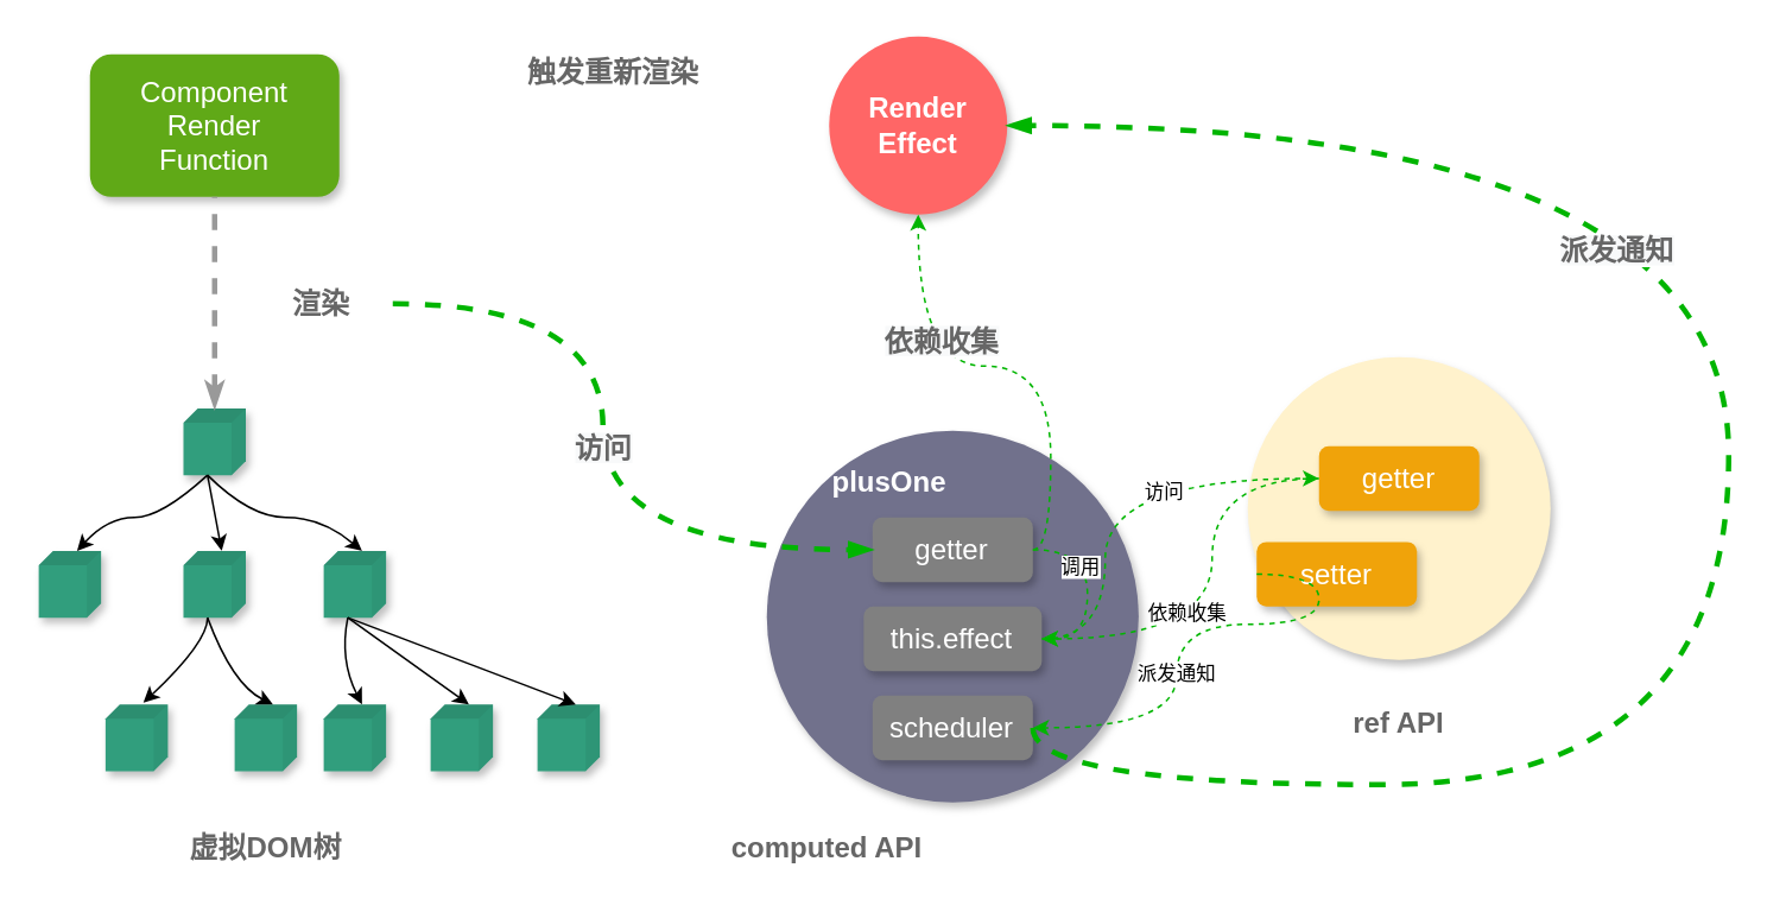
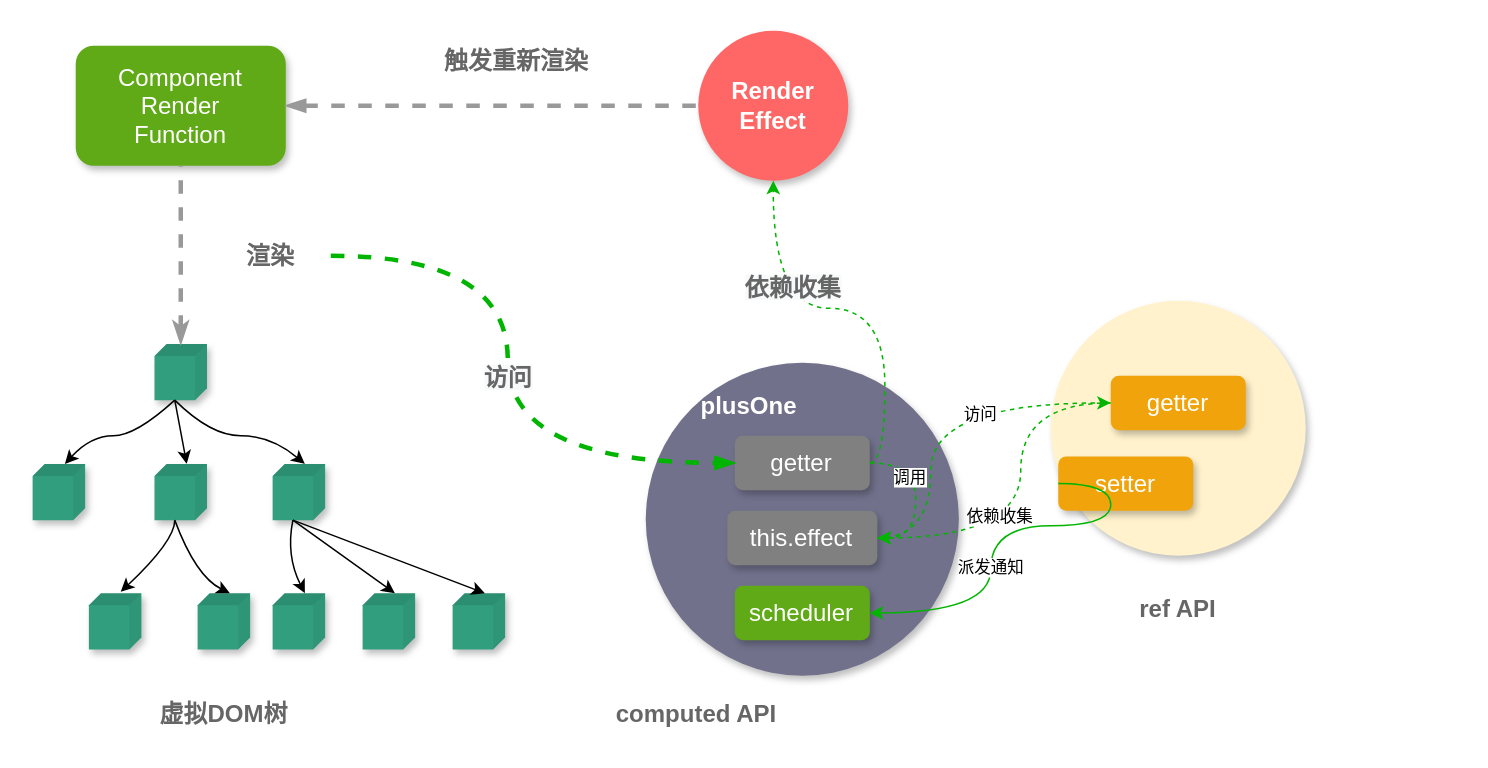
  <mxCell id="0" />
  <mxCell id="1" parent="0" />
  <mxCell id="2" value="&lt;span style=&quot;font-size: 16px&quot;&gt;Component&lt;br&gt;Render&lt;br&gt;Function&lt;br&gt;&lt;/span&gt;" style="rounded=1;whiteSpace=wrap;html=1;glass=0;shadow=1;fillColor=#60a917;fontColor=#ffffff;strokeColor=none;" vertex="1" parent="1"><mxGeometry x="50" y="30" width="140" height="80" as="geometry" /></mxCell>
  <mxCell id="3" value="" style="shape=cube;whiteSpace=wrap;html=1;boundedLbl=1;backgroundOutline=1;darkOpacity=0.05;darkOpacity2=0.1;rotation=90;size=8;shadow=1;sketch=0;fillColor=#319E7D;strokeColor=none;" vertex="1" parent="1"><mxGeometry x="20" y="310" width="37.5" height="35" as="geometry" /></mxCell>
  <mxCell id="4" value="" style="shape=cube;whiteSpace=wrap;html=1;boundedLbl=1;backgroundOutline=1;darkOpacity=0.05;darkOpacity2=0.1;rotation=90;size=8;shadow=1;sketch=0;fillColor=#319E7D;strokeColor=none;" vertex="1" parent="1"><mxGeometry x="101.25" y="230" width="37.5" height="35" as="geometry" /></mxCell>
  <mxCell id="5" value="" style="shape=cube;whiteSpace=wrap;html=1;boundedLbl=1;backgroundOutline=1;darkOpacity=0.05;darkOpacity2=0.1;rotation=90;size=8;shadow=1;sketch=0;fillColor=#319E7D;strokeColor=none;" vertex="1" parent="1"><mxGeometry x="101.25" y="310" width="37.5" height="35" as="geometry" /></mxCell>
  <mxCell id="6" value="" style="shape=cube;whiteSpace=wrap;html=1;boundedLbl=1;backgroundOutline=1;darkOpacity=0.05;darkOpacity2=0.1;rotation=90;size=8;shadow=1;sketch=0;fillColor=#319E7D;strokeColor=none;" vertex="1" parent="1"><mxGeometry x="180" y="310" width="37.5" height="35" as="geometry" /></mxCell>
  <mxCell id="7" value="" style="shape=cube;whiteSpace=wrap;html=1;boundedLbl=1;backgroundOutline=1;darkOpacity=0.05;darkOpacity2=0.1;rotation=90;size=8;shadow=1;sketch=0;fillColor=#319E7D;strokeColor=none;" vertex="1" parent="1"><mxGeometry x="57.5" y="396.25" width="37.5" height="35" as="geometry" /></mxCell>
  <mxCell id="8" value="" style="shape=cube;whiteSpace=wrap;html=1;boundedLbl=1;backgroundOutline=1;darkOpacity=0.05;darkOpacity2=0.1;rotation=90;size=8;shadow=1;sketch=0;fillColor=#319E7D;strokeColor=none;" vertex="1" parent="1"><mxGeometry x="130" y="396.25" width="37.5" height="35" as="geometry" /></mxCell>
  <mxCell id="9" value="" style="shape=cube;whiteSpace=wrap;html=1;boundedLbl=1;backgroundOutline=1;darkOpacity=0.05;darkOpacity2=0.1;rotation=90;size=8;shadow=1;sketch=0;fillColor=#319E7D;strokeColor=none;" vertex="1" parent="1"><mxGeometry x="180" y="396.25" width="37.5" height="35" as="geometry" /></mxCell>
  <mxCell id="10" value="" style="shape=cube;whiteSpace=wrap;html=1;boundedLbl=1;backgroundOutline=1;darkOpacity=0.05;darkOpacity2=0.1;rotation=90;size=8;shadow=1;sketch=0;fillColor=#319E7D;strokeColor=none;" vertex="1" parent="1"><mxGeometry x="240" y="396.25" width="37.5" height="35" as="geometry" /></mxCell>
  <mxCell id="11" value="" style="shape=cube;whiteSpace=wrap;html=1;boundedLbl=1;backgroundOutline=1;darkOpacity=0.05;darkOpacity2=0.1;rotation=90;size=8;shadow=1;sketch=0;fillColor=#319E7D;strokeColor=none;" vertex="1" parent="1"><mxGeometry x="300" y="396.25" width="37.5" height="35" as="geometry" /></mxCell>
  <mxCell id="12" value="" style="curved=1;endArrow=classic;html=1;entryX=0;entryY=0;entryDx=0;entryDy=13.5;entryPerimeter=0;exitX=0;exitY=0;exitDx=37.5;exitDy=21.5;exitPerimeter=0;" edge="1" parent="1" source="4" target="3"><mxGeometry width="50" height="50" relative="1" as="geometry"><mxPoint x="30" y="290" as="sourcePoint" /><mxPoint x="80" y="240" as="targetPoint" /><Array as="points"><mxPoint x="90" y="290" /><mxPoint x="60" y="290" /></Array></mxGeometry></mxCell>
  <mxCell id="13" value="" style="curved=1;endArrow=classic;html=1;exitX=0;exitY=0;exitDx=37.5;exitDy=21.5;exitPerimeter=0;entryX=0;entryY=0;entryDx=0;entryDy=13.5;entryPerimeter=0;" edge="1" parent="1" source="4" target="5"><mxGeometry width="50" height="50" relative="1" as="geometry"><mxPoint x="190" y="380" as="sourcePoint" /><mxPoint x="240" y="330" as="targetPoint" /><Array as="points" /></mxGeometry></mxCell>
  <mxCell id="14" value="" style="curved=1;endArrow=classic;html=1;exitX=0;exitY=0;exitDx=37.5;exitDy=21.5;exitPerimeter=0;entryX=0;entryY=0;entryDx=0;entryDy=13.5;entryPerimeter=0;" edge="1" parent="1" source="4" target="6"><mxGeometry width="50" height="50" relative="1" as="geometry"><mxPoint x="190" y="380" as="sourcePoint" /><mxPoint x="240" y="330" as="targetPoint" /><Array as="points"><mxPoint x="140" y="290" /><mxPoint x="180" y="290" /></Array></mxGeometry></mxCell>
  <mxCell id="15" value="" style="curved=1;endArrow=classic;html=1;exitX=0;exitY=0;exitDx=37.5;exitDy=21.5;exitPerimeter=0;" edge="1" parent="1" source="5"><mxGeometry width="50" height="50" relative="1" as="geometry"><mxPoint x="120" y="370" as="sourcePoint" /><mxPoint x="80" y="394" as="targetPoint" /><Array as="points"><mxPoint x="116" y="360" /></Array></mxGeometry></mxCell>
  <mxCell id="16" value="" style="curved=1;endArrow=classic;html=1;exitX=0;exitY=0;exitDx=37.5;exitDy=21.5;exitPerimeter=0;entryX=0;entryY=0;entryDx=0;entryDy=13.5;entryPerimeter=0;" edge="1" parent="1" source="6" target="9"><mxGeometry width="50" height="50" relative="1" as="geometry"><mxPoint x="190" y="370" as="sourcePoint" /><mxPoint x="154" y="417.75" as="targetPoint" /><Array as="points"><mxPoint x="190" y="370" /></Array></mxGeometry></mxCell>
  <mxCell id="17" value="" style="curved=1;endArrow=classic;html=1;exitX=0;exitY=0;exitDx=37.5;exitDy=21.5;exitPerimeter=0;entryX=0;entryY=0;entryDx=0;entryDy=13.5;entryPerimeter=0;" edge="1" parent="1" source="6" target="10"><mxGeometry width="50" height="50" relative="1" as="geometry"><mxPoint x="280" y="360" as="sourcePoint" /><mxPoint x="244" y="407.75" as="targetPoint" /><Array as="points" /></mxGeometry></mxCell>
  <mxCell id="18" value="" style="curved=1;endArrow=classic;html=1;exitX=0;exitY=0;exitDx=37.5;exitDy=21.5;exitPerimeter=0;entryX=0;entryY=0;entryDx=0;entryDy=13.5;entryPerimeter=0;" edge="1" parent="1" source="6" target="11"><mxGeometry width="50" height="50" relative="1" as="geometry"><mxPoint x="310" y="350" as="sourcePoint" /><mxPoint x="274" y="397.75" as="targetPoint" /><Array as="points" /></mxGeometry></mxCell>
  <mxCell id="19" value="" style="curved=1;endArrow=classic;html=1;exitX=0;exitY=0;exitDx=37.5;exitDy=21.5;exitPerimeter=0;entryX=0;entryY=0;entryDx=0;entryDy=13.5;entryPerimeter=0;" edge="1" parent="1" source="5" target="8"><mxGeometry width="50" height="50" relative="1" as="geometry"><mxPoint x="130" y="370" as="sourcePoint" /><mxPoint x="94" y="417.75" as="targetPoint" /><Array as="points"><mxPoint x="130" y="383.75" /></Array></mxGeometry></mxCell>
  <mxCell id="20" value="&lt;font color=&quot;#ffffff&quot;&gt;&lt;span style=&quot;font-size: 16px&quot;&gt;&lt;b&gt;Render&lt;br&gt;Effect&lt;/b&gt;&lt;/span&gt;&lt;/font&gt;" style="ellipse;whiteSpace=wrap;html=1;aspect=fixed;shadow=1;sketch=0;fillColor=#FF6666;strokeColor=none;" vertex="1" parent="1"><mxGeometry x="465" y="20" width="100" height="100" as="geometry" /></mxCell>
  <mxCell id="21" value="" style="ellipse;whiteSpace=wrap;html=1;aspect=fixed;shadow=1;glass=0;sketch=0;fillColor=#71718C;strokeColor=none;" vertex="1" parent="1"><mxGeometry x="429.99" y="241.25" width="208.75" height="208.75" as="geometry" /></mxCell>
- <mxCell id="22" value="&lt;font color=&quot;#ffffff&quot;&gt;&lt;span style=&quot;font-size: 16px&quot;&gt;scheduler&lt;/span&gt;&lt;/font&gt;" style="rounded=1;whiteSpace=wrap;html=1;shadow=1;glass=0;sketch=0;fillColor=#808080;strokeColor=none;" vertex="1" parent="1"><mxGeometry x="489.37" y="390" width="90" height="36.25" as="geometry" /></mxCell>
+ <mxCell id="22" value="&lt;font color=&quot;#ffffff&quot;&gt;&lt;span style=&quot;font-size: 16px&quot;&gt;scheduler&lt;/span&gt;&lt;/font&gt;" style="rounded=1;whiteSpace=wrap;html=1;shadow=1;glass=0;sketch=0;fillColor=#60a917;strokeColor=none;" vertex="1" parent="1"><mxGeometry x="489.37" y="390" width="90" height="36.25" as="geometry" /></mxCell>
  <mxCell id="23" value="&lt;font color=&quot;#ffffff&quot; style=&quot;font-size: 16px&quot;&gt;getter&lt;/font&gt;" style="rounded=1;whiteSpace=wrap;html=1;shadow=1;glass=0;sketch=0;fillColor=#808080;strokeColor=none;" vertex="1" parent="1"><mxGeometry x="489.38" y="290" width="90" height="36.25" as="geometry" /></mxCell>
  <mxCell id="24" value="&lt;font color=&quot;#ffffff&quot;&gt;&lt;span style=&quot;font-size: 16px&quot;&gt;&lt;b&gt;plusOne&lt;/b&gt;&lt;/span&gt;&lt;/font&gt;" style="text;html=1;strokeColor=none;fillColor=none;align=center;verticalAlign=middle;whiteSpace=wrap;rounded=0;shadow=1;glass=0;sketch=0;" vertex="1" parent="1"><mxGeometry x="459.38" y="260" width="80" height="20" as="geometry" /></mxCell>
  <mxCell id="25" value="" style="endArrow=none;dashed=1;html=1;entryX=0.5;entryY=1;entryDx=0;entryDy=0;strokeWidth=3;strokeColor=#999999;startArrow=classicThin;startFill=1;" edge="1" parent="1" source="4" target="2"><mxGeometry width="50" height="50" relative="1" as="geometry"><mxPoint x="190" y="260" as="sourcePoint" /><mxPoint x="240" y="210" as="targetPoint" /></mxGeometry></mxCell>
  <mxCell id="26" value="&lt;font color=&quot;#666666&quot;&gt;&lt;span style=&quot;font-size: 16px&quot;&gt;&lt;b&gt;渲染&lt;/b&gt;&lt;/span&gt;&lt;/font&gt;" style="text;html=1;strokeColor=none;fillColor=none;align=center;verticalAlign=middle;whiteSpace=wrap;rounded=0;shadow=1;glass=0;sketch=0;" vertex="1" parent="1"><mxGeometry x="160" y="160" width="40" height="20" as="geometry" /></mxCell>
+ <mxCell id="27" value="" style="endArrow=none;dashed=1;html=1;strokeColor=#999999;strokeWidth=3;entryX=0;entryY=0.5;entryDx=0;entryDy=0;exitX=1;exitY=0.5;exitDx=0;exitDy=0;startArrow=blockThin;startFill=1;" edge="1" parent="1" source="2" target="20"><mxGeometry width="50" height="50" relative="1" as="geometry"><mxPoint x="190" y="260" as="sourcePoint" /><mxPoint x="240" y="210" as="targetPoint" /></mxGeometry></mxCell>
  <mxCell id="28" value="" style="endArrow=blockThin;dashed=1;html=1;strokeWidth=3;entryX=0;entryY=0.5;entryDx=0;entryDy=0;edgeStyle=orthogonalEdgeStyle;curved=1;strokeColor=#00B500;startArrow=none;startFill=0;endFill=1;" edge="1" parent="1" target="23"><mxGeometry width="50" height="50" relative="1" as="geometry"><mxPoint x="220" y="170" as="sourcePoint" /><mxPoint x="240" y="210" as="targetPoint" /><Array as="points"><mxPoint x="338" y="170" /><mxPoint x="338" y="308" /></Array></mxGeometry></mxCell>
  <mxCell id="29" value="&lt;b style=&quot;color: rgb(102 , 102 , 102) ; font-size: 16px ; background-color: rgb(248 , 249 , 250)&quot;&gt;访问&lt;/b&gt;" style="edgeLabel;html=1;align=center;verticalAlign=middle;resizable=0;points=[];" vertex="1" connectable="0" parent="28"><mxGeometry x="-0.524" y="-20" relative="1" as="geometry"><mxPoint x="20.5" y="60" as="offset" /></mxGeometry></mxCell>
  <mxCell id="30" value="&lt;font style=&quot;font-size: 16px&quot; color=&quot;#666666&quot;&gt;&lt;b&gt;computed API&lt;/b&gt;&lt;/font&gt;" style="text;html=1;strokeColor=none;fillColor=none;align=center;verticalAlign=middle;whiteSpace=wrap;rounded=0;shadow=1;glass=0;sketch=0;" vertex="1" parent="1"><mxGeometry x="339.36" y="460" width="250" height="30" as="geometry" /></mxCell>
  <mxCell id="31" value="&lt;font color=&quot;#666666&quot;&gt;&lt;span style=&quot;font-size: 16px&quot;&gt;&lt;b&gt;虚拟DOM树&lt;/b&gt;&lt;/span&gt;&lt;/font&gt;" style="text;html=1;strokeColor=none;fillColor=none;align=center;verticalAlign=middle;whiteSpace=wrap;rounded=0;shadow=1;glass=0;sketch=0;" vertex="1" parent="1"><mxGeometry x="23.75" y="460" width="250" height="30" as="geometry" /></mxCell>
  <mxCell id="32" value="&lt;font style=&quot;font-size: 16px&quot; color=&quot;#666666&quot;&gt;&lt;b&gt;触发重新渲染&lt;/b&gt;&lt;/font&gt;" style="text;html=1;strokeColor=none;fillColor=none;align=center;verticalAlign=middle;whiteSpace=wrap;rounded=0;shadow=1;glass=0;sketch=0;" vertex="1" parent="1"><mxGeometry x="294" y="20" width="100" height="40" as="geometry" /></mxCell>
  <mxCell id="33" value="&lt;font color=&quot;#ffffff&quot;&gt;&lt;span style=&quot;font-size: 16px&quot;&gt;this.effect&lt;/span&gt;&lt;/font&gt;" style="rounded=1;whiteSpace=wrap;html=1;shadow=1;glass=0;sketch=0;fillColor=#808080;strokeColor=none;" vertex="1" parent="1"><mxGeometry x="484.38" y="340" width="100" height="36.25" as="geometry" /></mxCell>
  <mxCell id="34" value="" style="ellipse;whiteSpace=wrap;html=1;aspect=fixed;fillColor=#fff2cc;strokeColor=none;shadow=1;" vertex="1" parent="1"><mxGeometry x="700" y="200" width="170" height="170" as="geometry" /></mxCell>
  <mxCell id="35" value="&lt;font color=&quot;#ffffff&quot; style=&quot;font-size: 16px&quot;&gt;getter&lt;/font&gt;" style="rounded=1;whiteSpace=wrap;html=1;shadow=1;glass=0;sketch=0;fillColor=#f0a30a;fontColor=#ffffff;strokeColor=none;" vertex="1" parent="1"><mxGeometry x="740" y="250" width="90" height="36.25" as="geometry" /></mxCell>
  <mxCell id="36" value="&lt;font color=&quot;#ffffff&quot; style=&quot;font-size: 16px&quot;&gt;setter&lt;/font&gt;" style="rounded=1;whiteSpace=wrap;html=1;shadow=1;glass=0;sketch=0;fillColor=#f0a30a;fontColor=#ffffff;strokeColor=none;" vertex="1" parent="1"><mxGeometry x="705" y="303.75" width="90" height="36.25" as="geometry" /></mxCell>
  <mxCell id="37" value="" style="endArrow=classic;html=1;entryX=1;entryY=0.5;entryDx=0;entryDy=0;exitX=1;exitY=0.5;exitDx=0;exitDy=0;edgeStyle=orthogonalEdgeStyle;curved=1;dashed=1;strokeColor=#00B500;" edge="1" parent="1" source="23" target="33"><mxGeometry width="50" height="50" relative="1" as="geometry"><mxPoint x="370" y="330" as="sourcePoint" /><mxPoint x="420" y="280" as="targetPoint" /><Array as="points"><mxPoint x="610" y="308" /><mxPoint x="610" y="358" /></Array></mxGeometry></mxCell>
  <mxCell id="38" value="调用" style="edgeLabel;html=1;align=center;verticalAlign=middle;resizable=0;points=[];" vertex="1" connectable="0" parent="37"><mxGeometry x="-0.256" y="-5" relative="1" as="geometry"><mxPoint as="offset" /></mxGeometry></mxCell>
  <mxCell id="39" value="" style="endArrow=classic;html=1;entryX=0;entryY=0.5;entryDx=0;entryDy=0;exitX=1;exitY=0.5;exitDx=0;exitDy=0;edgeStyle=orthogonalEdgeStyle;curved=1;dashed=1;strokeColor=#00B500;" edge="1" parent="1" source="33" target="35"><mxGeometry width="50" height="50" relative="1" as="geometry"><mxPoint x="370" y="330" as="sourcePoint" /><mxPoint x="420" y="280" as="targetPoint" /><Array as="points"><mxPoint x="620" y="358" /><mxPoint x="620" y="268" /></Array></mxGeometry></mxCell>
  <mxCell id="40" value="访问" style="edgeLabel;html=1;align=center;verticalAlign=middle;resizable=0;points=[];" vertex="1" connectable="0" parent="39"><mxGeometry x="0.283" y="-7" relative="1" as="geometry"><mxPoint as="offset" /></mxGeometry></mxCell>
  <mxCell id="41" value="" style="endArrow=classic;html=1;entryX=1;entryY=0.5;entryDx=0;entryDy=0;exitX=0;exitY=0.5;exitDx=0;exitDy=0;edgeStyle=orthogonalEdgeStyle;curved=1;dashed=1;strokeColor=#00B500;" edge="1" parent="1" source="35" target="33"><mxGeometry width="50" height="50" relative="1" as="geometry"><mxPoint x="370" y="330" as="sourcePoint" /><mxPoint x="420" y="270" as="targetPoint" /><Array as="points"><mxPoint x="680" y="268" /><mxPoint x="680" y="358" /></Array></mxGeometry></mxCell>
  <mxCell id="42" value="依赖收集" style="edgeLabel;html=1;align=center;verticalAlign=middle;resizable=0;points=[];" vertex="1" connectable="0" parent="41"><mxGeometry x="0.098" y="-15" relative="1" as="geometry"><mxPoint as="offset" /></mxGeometry></mxCell>
- <mxCell id="43" value="" style="endArrow=classic;html=1;entryX=1;entryY=0.5;entryDx=0;entryDy=0;exitX=0;exitY=0.5;exitDx=0;exitDy=0;edgeStyle=orthogonalEdgeStyle;curved=1;dashed=1;strokeColor=#00B500;" edge="1" parent="1" source="36" target="22"><mxGeometry width="50" height="50" relative="1" as="geometry"><mxPoint x="370" y="330" as="sourcePoint" /><mxPoint x="420" y="280" as="targetPoint" /><Array as="points"><mxPoint x="740" y="350" /><mxPoint x="660" y="350" /><mxPoint x="660" y="408" /></Array></mxGeometry></mxCell>
+ <mxCell id="43" value="" style="endArrow=classic;html=1;entryX=1;entryY=0.5;entryDx=0;entryDy=0;exitX=0;exitY=0.5;exitDx=0;exitDy=0;edgeStyle=orthogonalEdgeStyle;curved=1;dashed=0;strokeColor=#00B500;" edge="1" parent="1" source="36" target="22"><mxGeometry width="50" height="50" relative="1" as="geometry"><mxPoint x="370" y="330" as="sourcePoint" /><mxPoint x="420" y="280" as="targetPoint" /><Array as="points"><mxPoint x="740" y="350" /><mxPoint x="660" y="350" /><mxPoint x="660" y="408" /></Array></mxGeometry></mxCell>
  <mxCell id="44" value="派发通知" style="edgeLabel;html=1;align=center;verticalAlign=middle;resizable=0;points=[];" vertex="1" connectable="0" parent="43"><mxGeometry x="0.216" y="-1" relative="1" as="geometry"><mxPoint as="offset" /></mxGeometry></mxCell>
  <mxCell id="45" value="" style="endArrow=classic;html=1;dashed=1;strokeColor=#00B500;entryX=0.5;entryY=1;entryDx=0;entryDy=0;exitX=1;exitY=0.5;exitDx=0;exitDy=0;edgeStyle=orthogonalEdgeStyle;curved=1;" edge="1" parent="1" source="23" target="20"><mxGeometry width="50" height="50" relative="1" as="geometry"><mxPoint x="460" y="210" as="sourcePoint" /><mxPoint x="510" y="160" as="targetPoint" /></mxGeometry></mxCell>
  <mxCell id="46" value="&lt;b style=&quot;color: rgb(102 , 102 , 102) ; font-size: 16px ; background-color: rgb(248 , 249 , 250)&quot;&gt;依赖收集&lt;/b&gt;" style="edgeLabel;html=1;align=center;verticalAlign=middle;resizable=0;points=[];" vertex="1" connectable="0" parent="45"><mxGeometry x="0.486" y="-12" relative="1" as="geometry"><mxPoint as="offset" /></mxGeometry></mxCell>
- <mxCell id="47" value="" style="endArrow=blockThin;dashed=1;html=1;strokeWidth=3;edgeStyle=orthogonalEdgeStyle;curved=1;strokeColor=#00B500;startArrow=none;startFill=0;endFill=1;exitX=1;exitY=0.5;exitDx=0;exitDy=0;entryX=1;entryY=0.5;entryDx=0;entryDy=0;" edge="1" parent="1" source="22" target="20"><mxGeometry width="50" height="50" relative="1" as="geometry"><mxPoint x="560.62" y="570" as="sourcePoint" /><mxPoint x="970" y="140" as="targetPoint" /><Array as="points"><mxPoint x="579" y="440" /><mxPoint x="970" y="440" /><mxPoint x="970" y="70" /></Array></mxGeometry></mxCell>
- <mxCell id="48" value="&lt;font color=&quot;#666666&quot;&gt;&lt;span style=&quot;font-size: 16px ; background-color: rgb(248 , 249 , 250)&quot;&gt;&lt;b&gt;派发通知&lt;/b&gt;&lt;/span&gt;&lt;/font&gt;" style="edgeLabel;html=1;align=center;verticalAlign=middle;resizable=0;points=[];" vertex="1" connectable="0" parent="47"><mxGeometry x="0.207" y="64" relative="1" as="geometry"><mxPoint as="offset" /></mxGeometry></mxCell>
  <mxCell id="49" value="&lt;font style=&quot;font-size: 16px&quot; color=&quot;#666666&quot;&gt;&lt;b&gt;ref API&lt;/b&gt;&lt;/font&gt;" style="text;html=1;strokeColor=none;fillColor=none;align=center;verticalAlign=middle;whiteSpace=wrap;rounded=0;shadow=1;glass=0;sketch=0;" vertex="1" parent="1"><mxGeometry x="715" y="390" width="140" height="30" as="geometry" /></mxCell>
